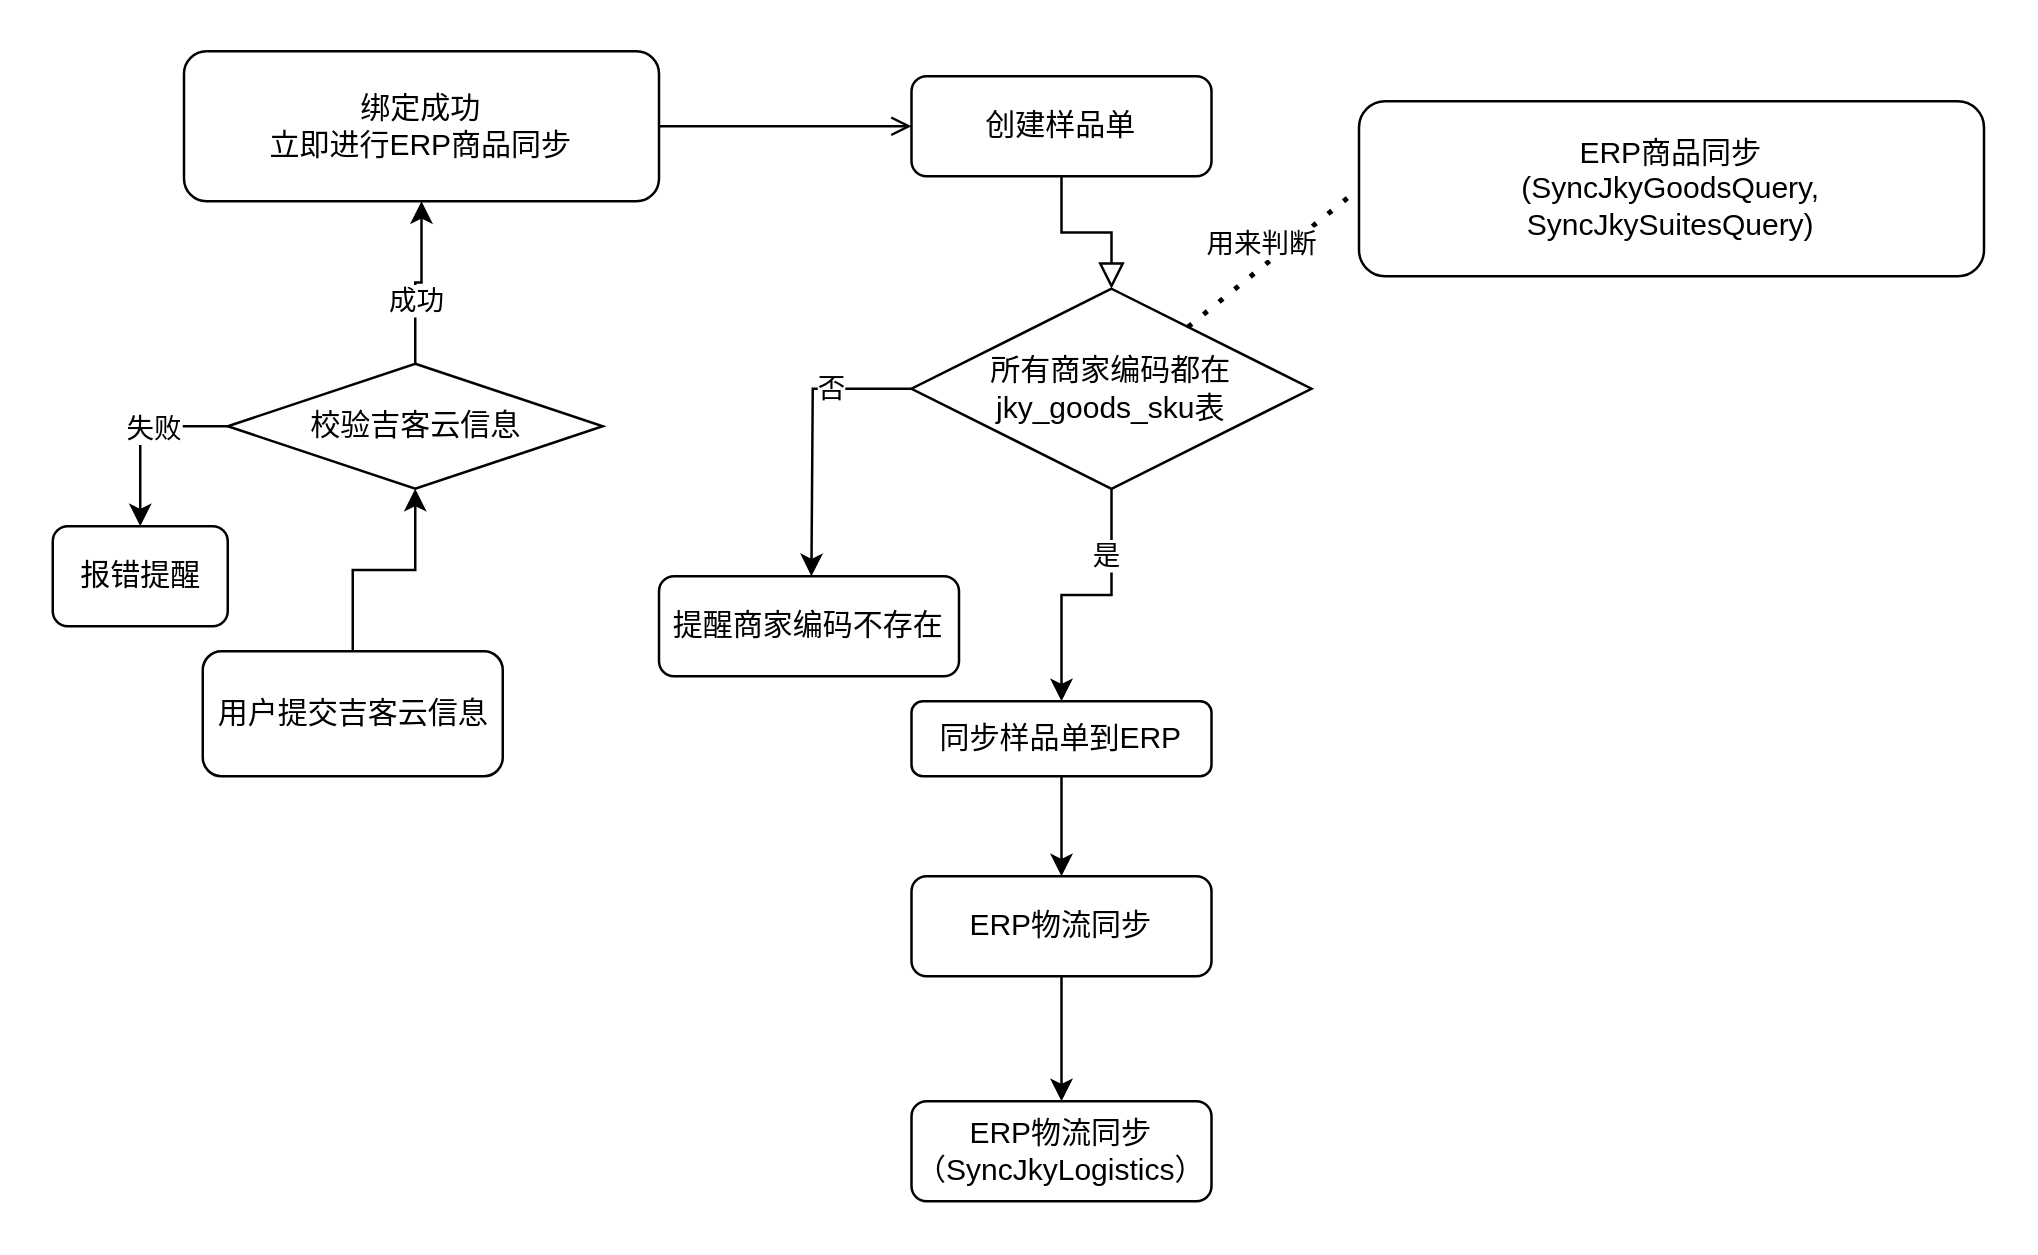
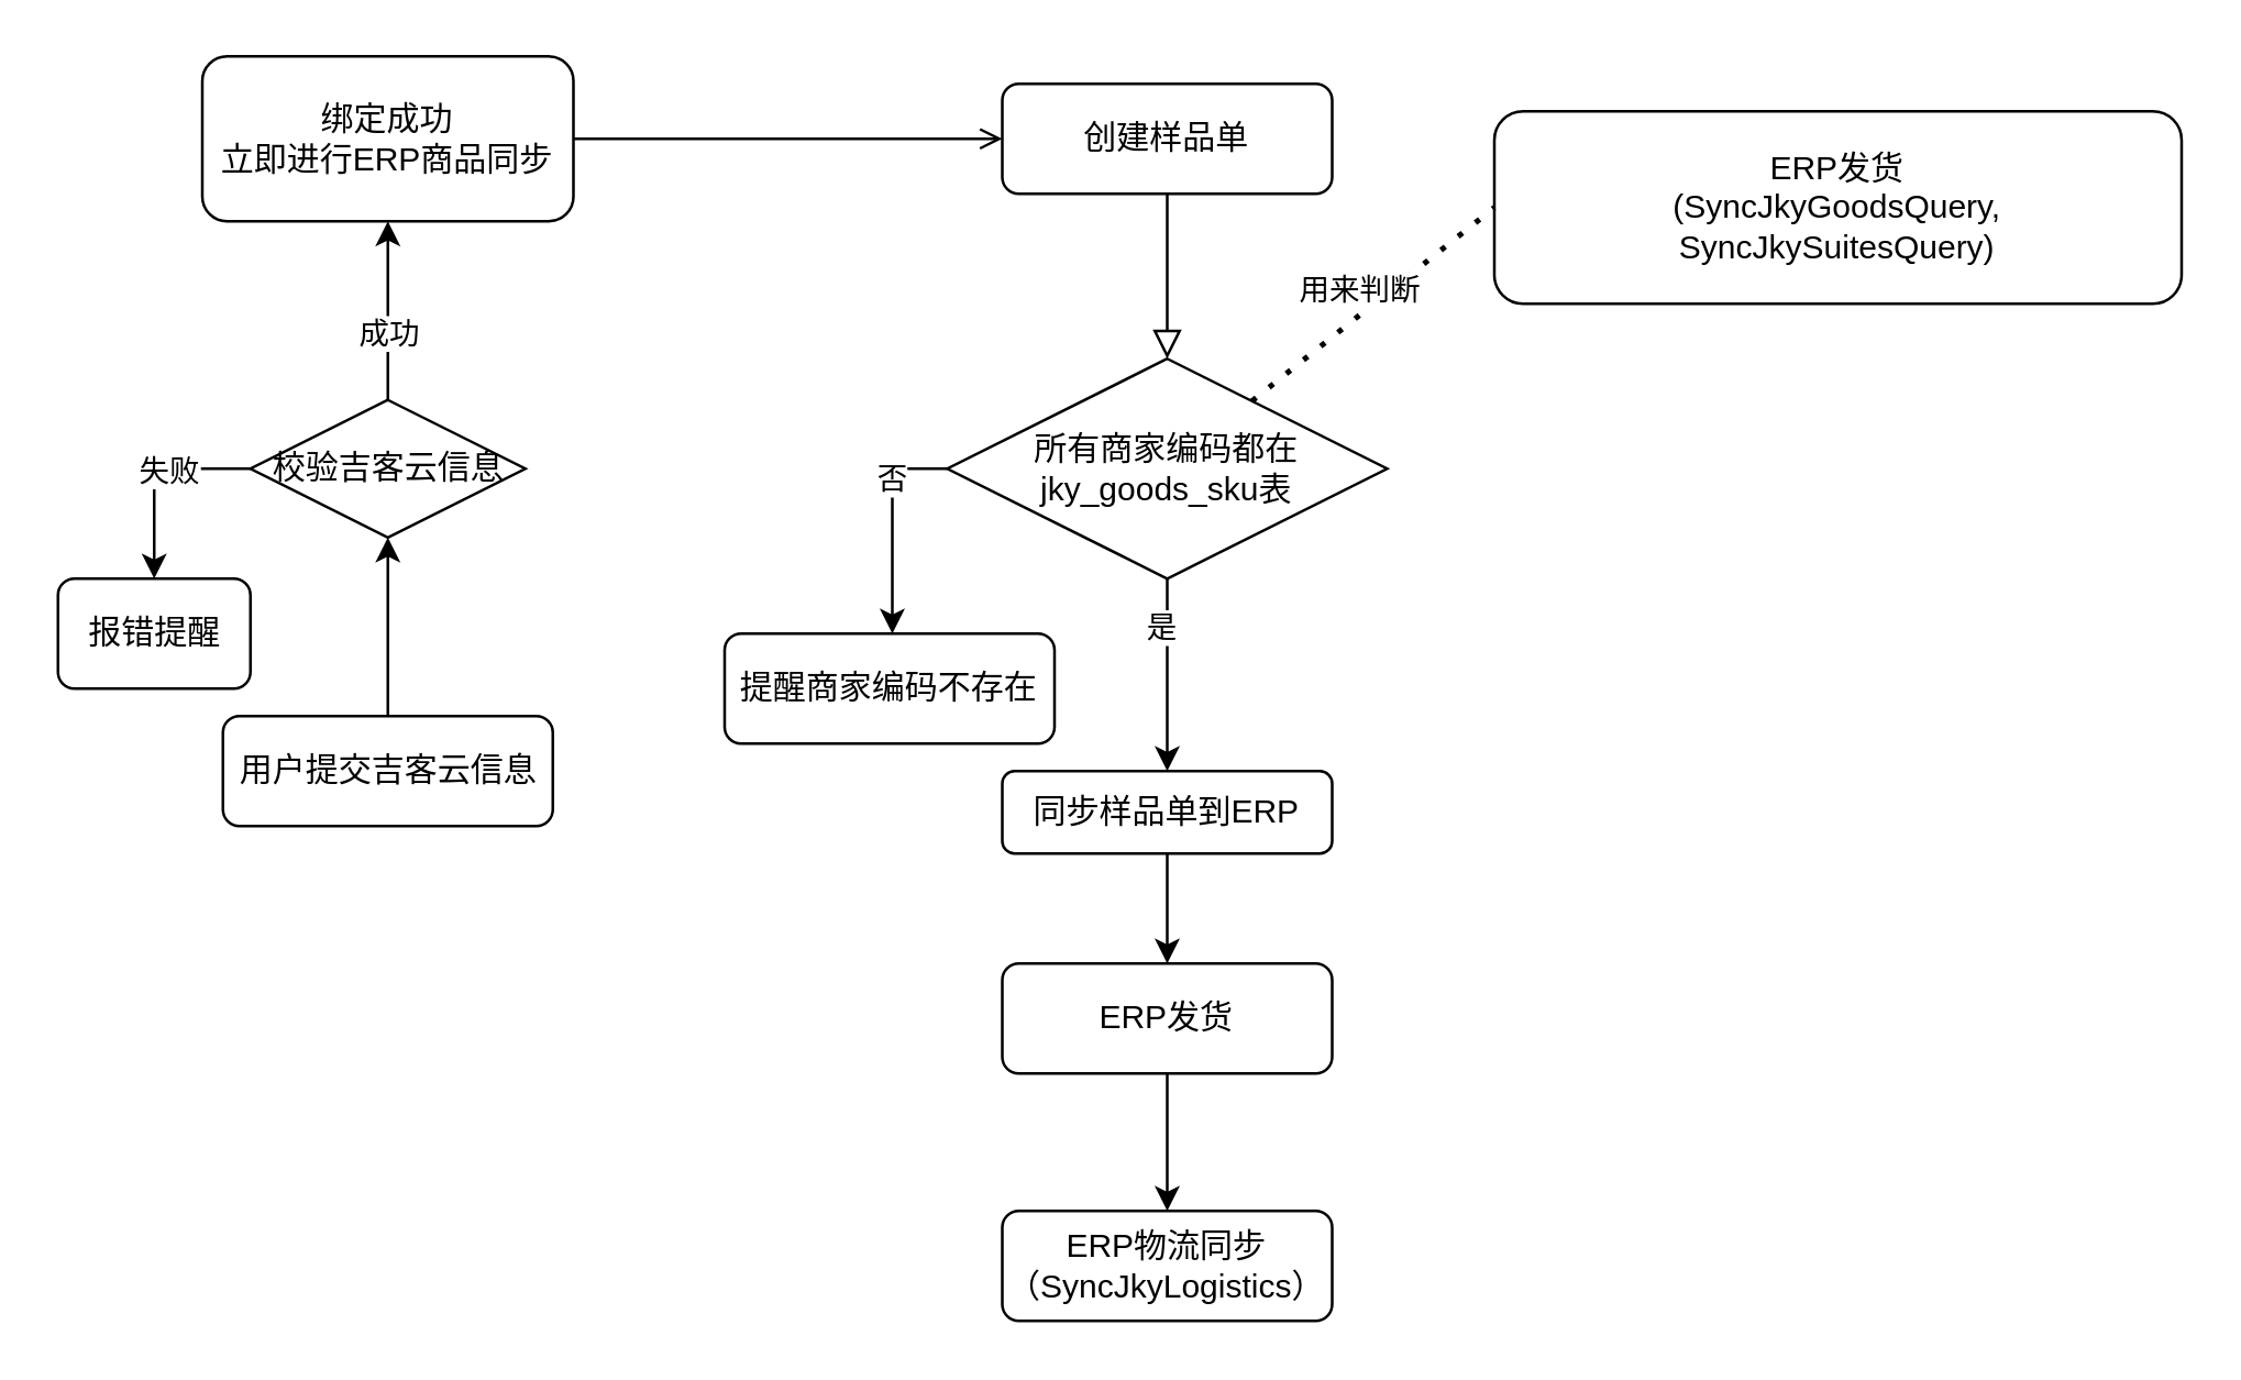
  <mxCell id="0" />
  <mxCell id="1" parent="0" />
  <mxCell id="2" value="" style="rounded=0;html=1;jettySize=auto;orthogonalLoop=1;fontSize=11;endArrow=block;endFill=0;endSize=8;strokeWidth=1;shadow=0;labelBackgroundColor=none;edgeStyle=orthogonalEdgeStyle;entryX=0.5;entryY=0;entryDx=0;entryDy=0;" edge="1" parent="1" source="3" target="13"><mxGeometry relative="1" as="geometry"><mxPoint x="464" y="130" as="targetPoint" /></mxGeometry></mxCell>
  <mxCell id="3" value="创建样品单" style="rounded=1;whiteSpace=wrap;html=1;fontSize=12;glass=0;strokeWidth=1;shadow=0;" vertex="1" parent="1"><mxGeometry x="364" y="30" width="120" height="40" as="geometry" /></mxCell>
  <mxCell id="4" style="edgeStyle=orthogonalEdgeStyle;rounded=0;orthogonalLoop=1;jettySize=auto;html=1;entryX=0.5;entryY=0;entryDx=0;entryDy=0;" edge="1" parent="1" source="5" target="17"><mxGeometry relative="1" as="geometry" /></mxCell>
- <mxCell id="5" value="ERP物流同步" style="rounded=1;whiteSpace=wrap;html=1;fontSize=12;glass=0;strokeWidth=1;shadow=0;" vertex="1" parent="1"><mxGeometry x="364" y="350" width="120" height="40" as="geometry" /></mxCell>
- <mxCell id="6" value="ERP商品同步&lt;br&gt;(SyncJkyGoodsQuery,&lt;br&gt;SyncJkySuitesQuery)" style="rounded=1;whiteSpace=wrap;html=1;fontSize=12;glass=0;strokeWidth=1;shadow=0;" vertex="1" parent="1"><mxGeometry x="543" y="40" width="250" height="70" as="geometry" /></mxCell>
+ <mxCell id="5" value="ERP发货" style="rounded=1;whiteSpace=wrap;html=1;fontSize=12;glass=0;strokeWidth=1;shadow=0;" vertex="1" parent="1"><mxGeometry x="364" y="350" width="120" height="40" as="geometry" /></mxCell>
+ <mxCell id="6" value="ERP发货&lt;br&gt;(SyncJkyGoodsQuery,&lt;br&gt;SyncJkySuitesQuery)" style="rounded=1;whiteSpace=wrap;html=1;fontSize=12;glass=0;strokeWidth=1;shadow=0;" vertex="1" parent="1"><mxGeometry x="543" y="40" width="250" height="70" as="geometry" /></mxCell>
  <mxCell id="7" style="edgeStyle=orthogonalEdgeStyle;rounded=0;orthogonalLoop=1;jettySize=auto;html=1;entryX=0.5;entryY=0;entryDx=0;entryDy=0;" edge="1" parent="1" source="8" target="5"><mxGeometry relative="1" as="geometry" /></mxCell>
  <mxCell id="8" value="同步样品单到ERP" style="rounded=1;whiteSpace=wrap;html=1;fontSize=12;glass=0;strokeWidth=1;shadow=0;" vertex="1" parent="1"><mxGeometry x="364" y="280" width="120" height="30" as="geometry" /></mxCell>
  <mxCell id="9" style="edgeStyle=orthogonalEdgeStyle;rounded=0;orthogonalLoop=1;jettySize=auto;html=1;exitX=0.5;exitY=1;exitDx=0;exitDy=0;entryX=0.5;entryY=0;entryDx=0;entryDy=0;" edge="1" parent="1" source="13" target="8"><mxGeometry relative="1" as="geometry"><mxPoint x="424" y="250" as="targetPoint" /></mxGeometry></mxCell>
  <mxCell id="10" value="是" style="edgeLabel;html=1;align=center;verticalAlign=middle;resizable=0;points=[];" vertex="1" connectable="0" parent="9"><mxGeometry x="-0.506" y="-3" relative="1" as="geometry"><mxPoint as="offset" /></mxGeometry></mxCell>
  <mxCell id="11" style="edgeStyle=orthogonalEdgeStyle;rounded=0;orthogonalLoop=1;jettySize=auto;html=1;exitX=0;exitY=0.5;exitDx=0;exitDy=0;entryX=0.508;entryY=0;entryDx=0;entryDy=0;entryPerimeter=0;" edge="1" parent="1" source="13"><mxGeometry relative="1" as="geometry"><mxPoint x="323.96" y="230" as="targetPoint" /></mxGeometry></mxCell>
  <mxCell id="12" value="否" style="edgeLabel;html=1;align=center;verticalAlign=middle;resizable=0;points=[];" vertex="1" connectable="0" parent="11"><mxGeometry x="-0.425" y="-1" relative="1" as="geometry"><mxPoint as="offset" /></mxGeometry></mxCell>
- <mxCell id="13" value="所有商家编码都在jky_goods_sku表" style="rhombus;whiteSpace=wrap;html=1;" vertex="1" parent="1"><mxGeometry x="364" y="115" width="160" height="80" as="geometry" /></mxCell>
+ <mxCell id="13" value="所有商家编码都在jky_goods_sku表" style="rhombus;whiteSpace=wrap;html=1;" vertex="1" parent="1"><mxGeometry x="344" y="130" width="160" height="80" as="geometry" /></mxCell>
  <mxCell id="14" value="提醒商家编码不存在" style="rounded=1;whiteSpace=wrap;html=1;fontSize=12;glass=0;strokeWidth=1;shadow=0;" vertex="1" parent="1"><mxGeometry x="263" y="230" width="120" height="40" as="geometry" /></mxCell>
  <mxCell id="15" value="" style="endArrow=none;dashed=1;html=1;dashPattern=1 3;strokeWidth=2;rounded=0;entryX=0;entryY=0.5;entryDx=0;entryDy=0;" edge="1" parent="1" source="13" target="6"><mxGeometry width="50" height="50" relative="1" as="geometry"><mxPoint x="403" y="250" as="sourcePoint" /><mxPoint x="503" y="40" as="targetPoint" /></mxGeometry></mxCell>
  <mxCell id="16" value="用来判断" style="edgeLabel;html=1;align=center;verticalAlign=middle;resizable=0;points=[];" vertex="1" connectable="0" parent="15"><mxGeometry x="-0.003" y="8" relative="1" as="geometry"><mxPoint as="offset" /></mxGeometry></mxCell>
  <mxCell id="17" value="ERP物流同步&lt;br style=&quot;border-color: var(--border-color);&quot;&gt;（SyncJkyLogistics）" style="rounded=1;whiteSpace=wrap;html=1;fontSize=12;glass=0;strokeWidth=1;shadow=0;" vertex="1" parent="1"><mxGeometry x="364" y="440" width="120" height="40" as="geometry" /></mxCell>
- <mxCell id="18" value="用户提交吉客云信息" style="rounded=1;whiteSpace=wrap;html=1;fontSize=12;glass=0;strokeWidth=1;shadow=0;" vertex="1" parent="1"><mxGeometry x="80.5" y="260" width="120" height="50" as="geometry" /></mxCell>
+ <mxCell id="18" value="用户提交吉客云信息" style="rounded=1;whiteSpace=wrap;html=1;fontSize=12;glass=0;strokeWidth=1;shadow=0;" vertex="1" parent="1"><mxGeometry x="80.5" y="260" width="120" height="40" as="geometry" /></mxCell>
  <mxCell id="19" style="edgeStyle=orthogonalEdgeStyle;rounded=0;orthogonalLoop=1;jettySize=auto;html=1;entryX=0.5;entryY=1;entryDx=0;entryDy=0;exitX=0.5;exitY=0;exitDx=0;exitDy=0;" edge="1" parent="1" source="26" target="22"><mxGeometry relative="1" as="geometry"><mxPoint x="141" y="140" as="sourcePoint" /></mxGeometry></mxCell>
  <mxCell id="20" value="成功" style="edgeLabel;html=1;align=center;verticalAlign=middle;resizable=0;points=[];" vertex="1" connectable="0" parent="19"><mxGeometry x="-0.232" relative="1" as="geometry"><mxPoint as="offset" /></mxGeometry></mxCell>
  <mxCell id="21" style="edgeStyle=orthogonalEdgeStyle;rounded=0;orthogonalLoop=1;jettySize=auto;html=1;entryX=0;entryY=0.5;entryDx=0;entryDy=0;endArrow=open;" edge="1" parent="1" source="22" target="3"><mxGeometry relative="1" as="geometry" /></mxCell>
- <mxCell id="22" value="绑定成功&lt;br&gt;立即进行ERP商品同步" style="rounded=1;whiteSpace=wrap;html=1;fontSize=12;glass=0;strokeWidth=1;shadow=0;" vertex="1" parent="1"><mxGeometry x="73" y="20" width="190" height="60" as="geometry" /></mxCell>
+ <mxCell id="22" value="绑定成功&lt;br&gt;立即进行ERP商品同步" style="rounded=1;whiteSpace=wrap;html=1;fontSize=12;glass=0;strokeWidth=1;shadow=0;" vertex="1" parent="1"><mxGeometry x="73" y="20" width="135" height="60" as="geometry" /></mxCell>
  <mxCell id="23" value="" style="edgeStyle=orthogonalEdgeStyle;rounded=0;orthogonalLoop=1;jettySize=auto;html=1;entryX=0.5;entryY=1;entryDx=0;entryDy=0;" edge="1" parent="1" source="18" target="26"><mxGeometry relative="1" as="geometry"><mxPoint x="140.5" y="170" as="targetPoint" /><mxPoint x="141" y="240" as="sourcePoint" /></mxGeometry></mxCell>
  <mxCell id="24" style="edgeStyle=orthogonalEdgeStyle;rounded=0;orthogonalLoop=1;jettySize=auto;html=1;exitX=0;exitY=0.5;exitDx=0;exitDy=0;entryX=0.5;entryY=0;entryDx=0;entryDy=0;" edge="1" parent="1" source="26" target="27"><mxGeometry relative="1" as="geometry" /></mxCell>
  <mxCell id="25" value="失败" style="edgeLabel;html=1;align=center;verticalAlign=middle;resizable=0;points=[];" vertex="1" connectable="0" parent="24"><mxGeometry x="-0.208" relative="1" as="geometry"><mxPoint as="offset" /></mxGeometry></mxCell>
- <mxCell id="26" value="校验吉客云信息" style="rhombus;whiteSpace=wrap;html=1;" vertex="1" parent="1"><mxGeometry x="90.5" y="145" width="150" height="50" as="geometry" /></mxCell>
+ <mxCell id="26" value="校验吉客云信息" style="rhombus;whiteSpace=wrap;html=1;" vertex="1" parent="1"><mxGeometry x="90.5" y="145" width="100" height="50" as="geometry" /></mxCell>
  <mxCell id="27" value="报错提醒" style="rounded=1;whiteSpace=wrap;html=1;fontSize=12;glass=0;strokeWidth=1;shadow=0;" vertex="1" parent="1"><mxGeometry x="20.5" y="210" width="70" height="40" as="geometry" /></mxCell>
